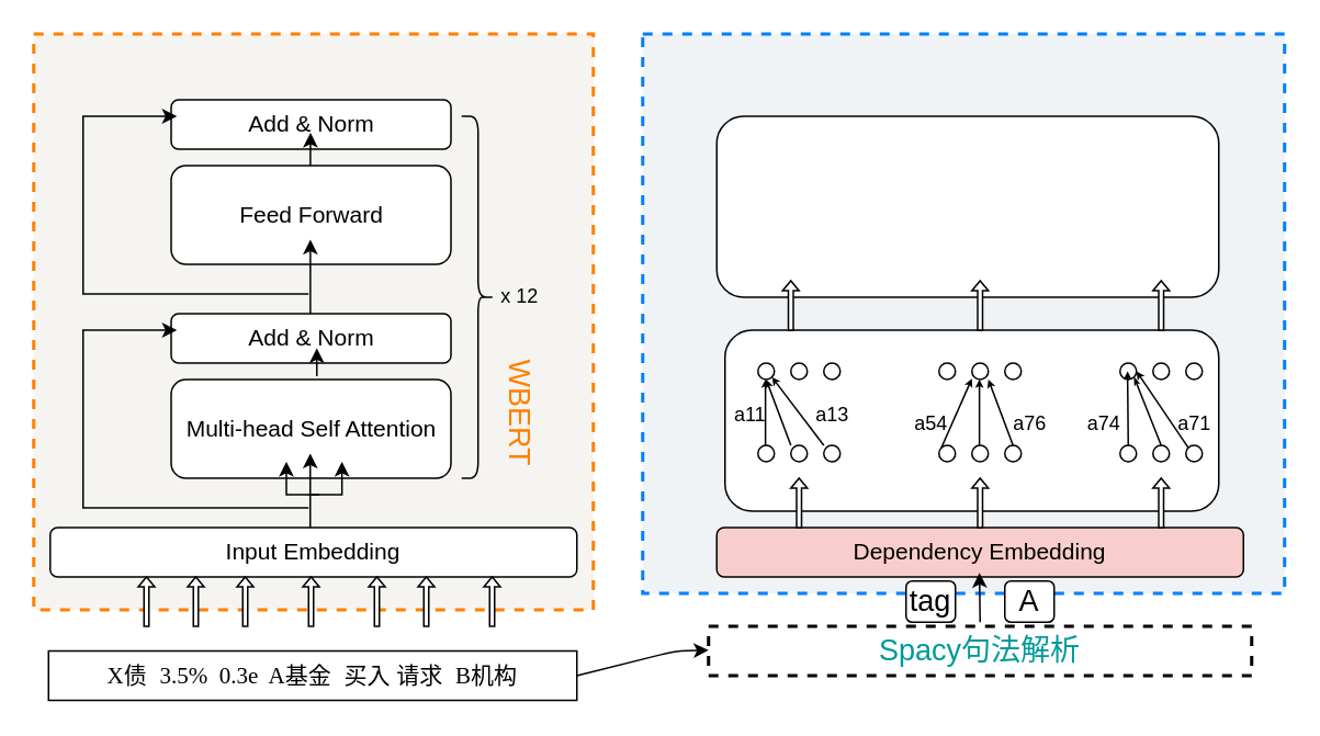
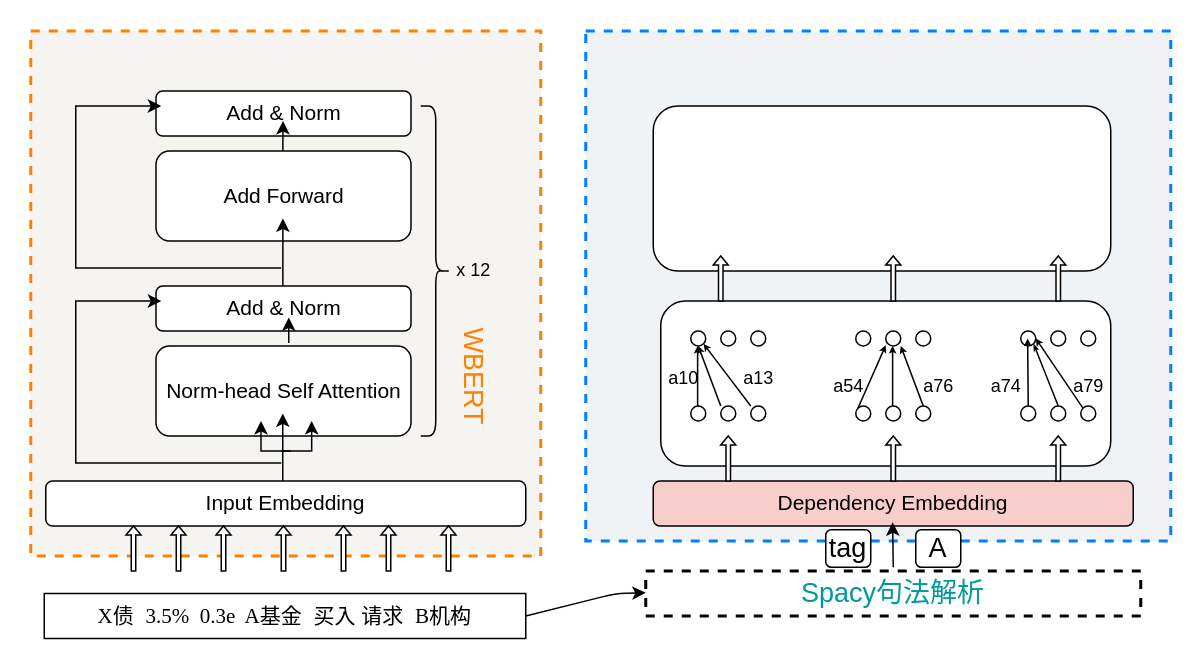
  <mxCell id="0" />
  <mxCell id="1" parent="0" />
  <mxCell id="2" value="" style="rounded=0;whiteSpace=wrap;html=1;sketch=0;fontSize=18;dashed=1;strokeWidth=2;fillColor=#F0F3F5;strokeColor=#007FFF;fontColor=#333333;" vertex="1" parent="1"><mxGeometry x="390" y="20" width="390" height="340" as="geometry" /></mxCell>
  <mxCell id="3" value="" style="rounded=1;whiteSpace=wrap;html=1;sketch=0;fontSize=12;fontColor=#000000;strokeColor=#000000;strokeWidth=1;fillColor=#FFFFFF;" vertex="1" parent="1"><mxGeometry x="440" y="200" width="300" height="110" as="geometry" /></mxCell>
  <mxCell id="4" value="" style="rounded=0;whiteSpace=wrap;html=1;sketch=0;fontSize=18;dashed=1;strokeWidth=2;fillColor=#F5F4F0;strokeColor=#FF8000;fontColor=#333333;" vertex="1" parent="1"><mxGeometry x="20" y="20" width="340" height="350" as="geometry" /></mxCell>
  <mxCell id="5" value="&lt;p style=&quot;margin-top: 0pt ; margin-bottom: 0pt ; margin-left: 0in ; text-align: left ; direction: ltr ; unicode-bidi: embed ; word-break: normal ; font-size: 14px&quot;&gt;&lt;span style=&quot;font-family: &amp;#34;times new roman&amp;#34;&quot;&gt;X&lt;/span&gt;&lt;span&gt;债&amp;nbsp; &lt;/span&gt;&lt;span style=&quot;font-family: &amp;#34;times new roman&amp;#34;&quot;&gt;3.5%&amp;nbsp; 0.3e&amp;nbsp; A&lt;/span&gt;&lt;span&gt;基金&amp;nbsp; 买入 请求&amp;nbsp; &lt;/span&gt;&lt;span style=&quot;font-family: &amp;#34;times new roman&amp;#34;&quot;&gt;B&lt;/span&gt;&lt;span&gt;机构&lt;/span&gt;&lt;/p&gt;" style="rounded=0;whiteSpace=wrap;html=1;" vertex="1" parent="1"><mxGeometry x="29" y="395" width="321" height="30" as="geometry" /></mxCell>
  <mxCell id="6" value="Input Embedding" style="rounded=1;whiteSpace=wrap;html=1;fontSize=14;strokeWidth=1;" vertex="1" parent="1"><mxGeometry x="30" y="320" width="320" height="30" as="geometry" /></mxCell>
  <mxCell id="7" value="" style="shape=singleArrow;direction=north;whiteSpace=wrap;html=1;fontSize=14;strokeWidth=1;" vertex="1" parent="1"><mxGeometry x="83.5" y="350" width="10" height="30" as="geometry" /></mxCell>
  <mxCell id="8" value="" style="shape=singleArrow;direction=north;whiteSpace=wrap;html=1;fontSize=14;strokeWidth=1;" vertex="1" parent="1"><mxGeometry x="113.5" y="350" width="10" height="30" as="geometry" /></mxCell>
  <mxCell id="9" value="" style="shape=singleArrow;direction=north;whiteSpace=wrap;html=1;fontSize=14;strokeWidth=1;" vertex="1" parent="1"><mxGeometry x="143.5" y="350" width="10" height="30" as="geometry" /></mxCell>
  <mxCell id="10" value="" style="shape=singleArrow;direction=north;whiteSpace=wrap;html=1;fontSize=14;strokeWidth=1;" vertex="1" parent="1"><mxGeometry x="183.5" y="350" width="10" height="30" as="geometry" /></mxCell>
  <mxCell id="11" value="" style="shape=singleArrow;direction=north;whiteSpace=wrap;html=1;fontSize=14;strokeWidth=1;" vertex="1" parent="1"><mxGeometry x="223.5" y="350" width="10" height="30" as="geometry" /></mxCell>
  <mxCell id="12" value="" style="shape=singleArrow;direction=north;whiteSpace=wrap;html=1;fontSize=14;strokeWidth=1;" vertex="1" parent="1"><mxGeometry x="253.5" y="350" width="10" height="30" as="geometry" /></mxCell>
  <mxCell id="13" value="" style="shape=singleArrow;direction=north;whiteSpace=wrap;html=1;fontSize=14;strokeWidth=1;" vertex="1" parent="1"><mxGeometry x="293.5" y="350" width="10" height="30" as="geometry" /></mxCell>
- <mxCell id="14" value="Multi-head Self Attention" style="rounded=1;whiteSpace=wrap;html=1;fontSize=14;strokeWidth=1;" vertex="1" parent="1"><mxGeometry x="103.5" y="230" width="170" height="60" as="geometry" /></mxCell>
+ <mxCell id="14" value="Norm-head Self Attention" style="rounded=1;whiteSpace=wrap;html=1;fontSize=14;strokeWidth=1;" vertex="1" parent="1"><mxGeometry x="103.5" y="230" width="170" height="60" as="geometry" /></mxCell>
  <mxCell id="15" style="edgeStyle=none;shape=flexArrow;rounded=0;orthogonalLoop=1;jettySize=auto;html=1;exitX=0.5;exitY=0;exitDx=0;exitDy=0;fontSize=14;" edge="1" parent="1" source="14" target="14"><mxGeometry relative="1" as="geometry" /></mxCell>
  <mxCell id="16" value="Add &amp;amp; Norm" style="rounded=1;whiteSpace=wrap;html=1;fontSize=14;strokeWidth=1;" vertex="1" parent="1"><mxGeometry x="103.5" y="190" width="170" height="30" as="geometry" /></mxCell>
  <mxCell id="17" value="" style="edgeStyle=elbowEdgeStyle;elbow=horizontal;endArrow=classic;html=1;rounded=0;fontSize=14;exitX=0;exitY=0;exitDx=12;exitDy=3.5;exitPerimeter=0;" edge="1" parent="1"><mxGeometry width="50" height="50" relative="1" as="geometry"><mxPoint x="187" y="308" as="sourcePoint" /><mxPoint x="107" y="200" as="targetPoint" /><Array as="points"><mxPoint x="50" y="220" /><mxPoint x="80" y="200" /><mxPoint x="60" y="220" /><mxPoint x="80" y="210" /><mxPoint x="83.5" y="230" /></Array></mxGeometry></mxCell>
  <mxCell id="18" value="" style="endArrow=classic;html=1;rounded=0;fontSize=14;" edge="1" parent="1"><mxGeometry width="50" height="50" relative="1" as="geometry"><mxPoint x="188" y="320" as="sourcePoint" /><mxPoint x="188" y="275" as="targetPoint" /></mxGeometry></mxCell>
  <mxCell id="19" value="" style="edgeStyle=segmentEdgeStyle;endArrow=classic;html=1;rounded=0;fontSize=14;endSize=6;" edge="1" parent="1"><mxGeometry width="50" height="50" relative="1" as="geometry"><mxPoint x="186.75" y="300" as="sourcePoint" /><mxPoint x="207.25" y="280" as="targetPoint" /></mxGeometry></mxCell>
  <mxCell id="20" value="" style="edgeStyle=segmentEdgeStyle;endArrow=classic;html=1;rounded=0;fontSize=14;endSize=6;" edge="1" parent="1"><mxGeometry width="50" height="50" relative="1" as="geometry"><mxPoint x="193.5" y="300" as="sourcePoint" /><mxPoint x="173.5" y="280" as="targetPoint" /></mxGeometry></mxCell>
  <mxCell id="21" value="" style="endArrow=classic;html=1;rounded=0;fontSize=14;endSize=6;targetPerimeterSpacing=10;sourcePerimeterSpacing=10;jumpStyle=sharp;jumpSize=16;" edge="1" parent="1"><mxGeometry width="50" height="50" relative="1" as="geometry"><mxPoint x="192" y="228" as="sourcePoint" /><mxPoint x="192" y="211" as="targetPoint" /><Array as="points" /></mxGeometry></mxCell>
- <mxCell id="22" value="Feed Forward" style="rounded=1;whiteSpace=wrap;html=1;fontSize=14;strokeWidth=1;" vertex="1" parent="1"><mxGeometry x="103.5" y="100" width="170" height="60" as="geometry" /></mxCell>
+ <mxCell id="22" value="Add Forward" style="rounded=1;whiteSpace=wrap;html=1;fontSize=14;strokeWidth=1;" vertex="1" parent="1"><mxGeometry x="103.5" y="100" width="170" height="60" as="geometry" /></mxCell>
  <mxCell id="23" value="" style="endArrow=classic;html=1;rounded=0;fontSize=14;" edge="1" parent="1"><mxGeometry width="50" height="50" relative="1" as="geometry"><mxPoint x="188.08" y="190" as="sourcePoint" /><mxPoint x="188.08" y="145" as="targetPoint" /></mxGeometry></mxCell>
  <mxCell id="24" value="Add &amp;amp; Norm" style="rounded=1;whiteSpace=wrap;html=1;fontSize=14;strokeWidth=1;" vertex="1" parent="1"><mxGeometry x="103.5" y="60" width="170" height="30" as="geometry" /></mxCell>
  <mxCell id="25" value="" style="endArrow=classic;html=1;rounded=0;fontSize=14;endSize=6;sourcePerimeterSpacing=10;targetPerimeterSpacing=10;elbow=vertical;jumpStyle=sharp;jumpSize=16;" edge="1" parent="1"><mxGeometry width="50" height="50" relative="1" as="geometry"><mxPoint x="188.08" y="100" as="sourcePoint" /><mxPoint x="188.16" y="80" as="targetPoint" /></mxGeometry></mxCell>
  <mxCell id="26" value="" style="edgeStyle=elbowEdgeStyle;elbow=horizontal;endArrow=classic;html=1;rounded=0;fontSize=14;exitX=0;exitY=0;exitDx=12;exitDy=3.5;exitPerimeter=0;" edge="1" parent="1"><mxGeometry width="50" height="50" relative="1" as="geometry"><mxPoint x="187" y="178" as="sourcePoint" /><mxPoint x="107" y="70" as="targetPoint" /><Array as="points"><mxPoint x="50" y="90" /><mxPoint x="80" y="70" /><mxPoint x="60" y="90" /><mxPoint x="80" y="80" /><mxPoint x="83.5" y="100" /></Array></mxGeometry></mxCell>
  <mxCell id="27" value="" style="shape=curlyBracket;whiteSpace=wrap;html=1;rounded=1;flipH=1;fontSize=14;strokeWidth=1;" vertex="1" parent="1"><mxGeometry x="280" y="70" width="20" height="220" as="geometry" /></mxCell>
  <mxCell id="28" value="x 12" style="text;html=1;resizable=0;autosize=1;align=center;verticalAlign=middle;points=[];fillColor=none;strokeColor=none;rounded=0;sketch=0;" vertex="1" parent="1"><mxGeometry x="295" y="170" width="40" height="20" as="geometry" /></mxCell>
  <mxCell id="29" value="&lt;font style=&quot;font-size: 18px&quot; color=&quot;#ff8000&quot;&gt;WBERT&lt;/font&gt;" style="text;html=1;resizable=0;autosize=1;align=center;verticalAlign=middle;points=[];fillColor=none;strokeColor=none;rounded=0;sketch=0;rotation=90;" vertex="1" parent="1"><mxGeometry x="275" y="240" width="80" height="20" as="geometry" /></mxCell>
  <mxCell id="30" value="&lt;font color=&quot;#009999&quot;&gt;Spacy句法解析&lt;/font&gt;" style="rounded=0;whiteSpace=wrap;html=1;dashed=1;sketch=0;fontSize=18;fontColor=#FF8000;strokeColor=#000000;strokeWidth=2;fillColor=#FFFFFF;" vertex="1" parent="1"><mxGeometry x="430" y="380" width="330" height="30" as="geometry" /></mxCell>
  <mxCell id="31" value="" style="endArrow=classic;html=1;rounded=1;sketch=0;fontSize=18;fontColor=#FF8000;curved=0;exitX=1;exitY=0.5;exitDx=0;exitDy=0;" edge="1" parent="1" source="5"><mxGeometry width="50" height="50" relative="1" as="geometry"><mxPoint x="360" y="394.58" as="sourcePoint" /><mxPoint x="430" y="394.58" as="targetPoint" /><Array as="points"><mxPoint x="410" y="395" /></Array></mxGeometry></mxCell>
  <mxCell id="32" value="Dependency Embedding" style="rounded=1;whiteSpace=wrap;html=1;fontSize=14;strokeWidth=1;fillColor=#f8cecc;" vertex="1" parent="1"><mxGeometry x="435" y="320" width="320" height="30" as="geometry" /></mxCell>
  <mxCell id="33" value="" style="endArrow=classic;html=1;rounded=1;sketch=0;fontSize=18;fontColor=#009999;curved=0;" edge="1" parent="1"><mxGeometry width="50" height="50" relative="1" as="geometry"><mxPoint x="595" y="377.5" as="sourcePoint" /><mxPoint x="594.58" y="347.5" as="targetPoint" /></mxGeometry></mxCell>
  <mxCell id="34" value="&lt;font color=&quot;#000000&quot;&gt;A&lt;/font&gt;" style="rounded=1;whiteSpace=wrap;html=1;sketch=0;fontSize=18;fontColor=#009999;strokeColor=#000000;strokeWidth=1;fillColor=#FFFFFF;" vertex="1" parent="1"><mxGeometry x="610" y="352.5" width="30" height="25" as="geometry" /></mxCell>
  <mxCell id="35" value="&lt;font color=&quot;#000000&quot;&gt;tag&lt;/font&gt;" style="rounded=1;whiteSpace=wrap;html=1;sketch=0;fontSize=18;fontColor=#009999;strokeColor=#000000;strokeWidth=1;fillColor=#FFFFFF;" vertex="1" parent="1"><mxGeometry x="550" y="352.5" width="30" height="25" as="geometry" /></mxCell>
  <mxCell id="36" value="" style="shape=singleArrow;direction=north;whiteSpace=wrap;html=1;fontSize=14;strokeWidth=1;" vertex="1" parent="1"><mxGeometry x="480" y="290" width="10" height="30" as="geometry" /></mxCell>
  <mxCell id="37" value="" style="shape=singleArrow;direction=north;whiteSpace=wrap;html=1;fontSize=14;strokeWidth=1;" vertex="1" parent="1"><mxGeometry x="590" y="290" width="10" height="30" as="geometry" /></mxCell>
  <mxCell id="38" value="" style="shape=singleArrow;direction=north;whiteSpace=wrap;html=1;fontSize=14;strokeWidth=1;" vertex="1" parent="1"><mxGeometry x="700" y="290" width="10" height="30" as="geometry" /></mxCell>
  <mxCell id="39" value="" style="ellipse;whiteSpace=wrap;html=1;aspect=fixed;rounded=0;sketch=0;fontSize=18;fontColor=#000000;strokeColor=#000000;strokeWidth=1;fillColor=#FFFFFF;" vertex="1" parent="1"><mxGeometry x="460" y="270" width="10" height="10" as="geometry" /></mxCell>
  <mxCell id="40" value="" style="ellipse;whiteSpace=wrap;html=1;aspect=fixed;rounded=0;sketch=0;fontSize=18;fontColor=#000000;strokeColor=#000000;strokeWidth=1;fillColor=#FFFFFF;" vertex="1" parent="1"><mxGeometry x="480" y="270" width="10" height="10" as="geometry" /></mxCell>
  <mxCell id="41" value="" style="ellipse;whiteSpace=wrap;html=1;aspect=fixed;rounded=0;sketch=0;fontSize=18;fontColor=#000000;strokeColor=#000000;strokeWidth=1;fillColor=#FFFFFF;" vertex="1" parent="1"><mxGeometry x="500" y="270" width="10" height="10" as="geometry" /></mxCell>
  <mxCell id="42" value="" style="ellipse;whiteSpace=wrap;html=1;aspect=fixed;rounded=0;sketch=0;fontSize=18;fontColor=#000000;strokeColor=#000000;strokeWidth=1;fillColor=#FFFFFF;" vertex="1" parent="1"><mxGeometry x="590" y="270" width="10" height="10" as="geometry" /></mxCell>
  <mxCell id="43" value="" style="ellipse;whiteSpace=wrap;html=1;aspect=fixed;rounded=0;sketch=0;fontSize=18;fontColor=#000000;strokeColor=#000000;strokeWidth=1;fillColor=#FFFFFF;" vertex="1" parent="1"><mxGeometry x="700" y="270" width="10" height="10" as="geometry" /></mxCell>
  <mxCell id="44" value="" style="ellipse;whiteSpace=wrap;html=1;aspect=fixed;rounded=0;sketch=0;fontSize=18;fontColor=#000000;strokeColor=#000000;strokeWidth=1;fillColor=#FFFFFF;" vertex="1" parent="1"><mxGeometry x="610" y="270" width="10" height="10" as="geometry" /></mxCell>
  <mxCell id="45" value="" style="ellipse;whiteSpace=wrap;html=1;aspect=fixed;rounded=0;sketch=0;fontSize=18;fontColor=#000000;strokeColor=#000000;strokeWidth=1;fillColor=#FFFFFF;" vertex="1" parent="1"><mxGeometry x="570" y="270" width="10" height="10" as="geometry" /></mxCell>
  <mxCell id="46" value="" style="ellipse;whiteSpace=wrap;html=1;aspect=fixed;rounded=0;sketch=0;fontSize=18;fontColor=#000000;strokeColor=#000000;strokeWidth=1;fillColor=#FFFFFF;" vertex="1" parent="1"><mxGeometry x="680" y="270" width="10" height="10" as="geometry" /></mxCell>
  <mxCell id="47" value="" style="ellipse;whiteSpace=wrap;html=1;aspect=fixed;rounded=0;sketch=0;fontSize=18;fontColor=#000000;strokeColor=#000000;strokeWidth=1;fillColor=#FFFFFF;" vertex="1" parent="1"><mxGeometry x="720" y="270" width="10" height="10" as="geometry" /></mxCell>
  <mxCell id="48" value="" style="ellipse;whiteSpace=wrap;html=1;aspect=fixed;rounded=0;sketch=0;fontSize=18;fontColor=#000000;strokeColor=#000000;strokeWidth=1;fillColor=#FFFFFF;" vertex="1" parent="1"><mxGeometry x="460" y="220" width="10" height="10" as="geometry" /></mxCell>
  <mxCell id="49" value="" style="endArrow=classic;html=1;rounded=1;sketch=0;fontSize=18;fontColor=#000000;curved=0;endSize=2;" edge="1" parent="1"><mxGeometry width="50" height="50" relative="1" as="geometry"><mxPoint x="464.58" y="270" as="sourcePoint" /><mxPoint x="464.58" y="230" as="targetPoint" /></mxGeometry></mxCell>
  <mxCell id="50" value="" style="endArrow=classic;html=1;rounded=1;sketch=0;fontSize=18;fontColor=#000000;curved=0;endSize=2;entryX=0.5;entryY=1;entryDx=0;entryDy=0;" edge="1" parent="1" target="48"><mxGeometry width="50" height="50" relative="1" as="geometry"><mxPoint x="480" y="270" as="sourcePoint" /><mxPoint x="470" y="230" as="targetPoint" /></mxGeometry></mxCell>
  <mxCell id="51" value="" style="endArrow=classic;html=1;rounded=1;sketch=0;fontSize=18;fontColor=#000000;curved=0;entryX=1;entryY=1;entryDx=0;entryDy=0;endSize=2;" edge="1" parent="1" target="48"><mxGeometry width="50" height="50" relative="1" as="geometry"><mxPoint x="500" y="270" as="sourcePoint" /><mxPoint x="490" y="230" as="targetPoint" /></mxGeometry></mxCell>
  <mxCell id="52" value="" style="ellipse;whiteSpace=wrap;html=1;aspect=fixed;rounded=0;sketch=0;fontSize=18;fontColor=#000000;strokeColor=#000000;strokeWidth=1;fillColor=#FFFFFF;" vertex="1" parent="1"><mxGeometry x="480" y="220" width="10" height="10" as="geometry" /></mxCell>
  <mxCell id="53" value="" style="ellipse;whiteSpace=wrap;html=1;aspect=fixed;rounded=0;sketch=0;fontSize=18;fontColor=#000000;strokeColor=#000000;strokeWidth=1;fillColor=#FFFFFF;" vertex="1" parent="1"><mxGeometry x="500" y="220" width="10" height="10" as="geometry" /></mxCell>
- <mxCell id="54" value="&lt;font style=&quot;font-size: 12px&quot;&gt;a11&lt;/font&gt;" style="text;html=1;resizable=0;autosize=1;align=center;verticalAlign=middle;points=[];fillColor=none;strokeColor=none;rounded=0;sketch=0;fontSize=18;fontColor=#000000;" vertex="1" parent="1"><mxGeometry x="440" y="235" width="30" height="30" as="geometry" /></mxCell>
+ <mxCell id="54" value="&lt;font style=&quot;font-size: 12px&quot;&gt;a10&lt;/font&gt;" style="text;html=1;resizable=0;autosize=1;align=center;verticalAlign=middle;points=[];fillColor=none;strokeColor=none;rounded=0;sketch=0;fontSize=18;fontColor=#000000;" vertex="1" parent="1"><mxGeometry x="440" y="235" width="30" height="30" as="geometry" /></mxCell>
  <mxCell id="55" value="&lt;font style=&quot;font-size: 12px&quot;&gt;a13&lt;/font&gt;" style="text;html=1;resizable=0;autosize=1;align=center;verticalAlign=middle;points=[];fillColor=none;strokeColor=none;rounded=0;sketch=0;fontSize=18;fontColor=#000000;" vertex="1" parent="1"><mxGeometry x="485" y="235" width="40" height="30" as="geometry" /></mxCell>
  <mxCell id="56" value="" style="ellipse;whiteSpace=wrap;html=1;aspect=fixed;rounded=0;sketch=0;fontSize=18;fontColor=#000000;strokeColor=#000000;strokeWidth=1;fillColor=#FFFFFF;" vertex="1" parent="1"><mxGeometry x="570" y="220" width="10" height="10" as="geometry" /></mxCell>
  <mxCell id="57" value="" style="ellipse;whiteSpace=wrap;html=1;aspect=fixed;rounded=0;sketch=0;fontSize=18;fontColor=#000000;strokeColor=#000000;strokeWidth=1;fillColor=#FFFFFF;" vertex="1" parent="1"><mxGeometry x="590" y="220" width="10" height="10" as="geometry" /></mxCell>
  <mxCell id="58" value="" style="ellipse;whiteSpace=wrap;html=1;aspect=fixed;rounded=0;sketch=0;fontSize=18;fontColor=#000000;strokeColor=#000000;strokeWidth=1;fillColor=#FFFFFF;" vertex="1" parent="1"><mxGeometry x="610" y="220" width="10" height="10" as="geometry" /></mxCell>
  <mxCell id="59" value="" style="ellipse;whiteSpace=wrap;html=1;aspect=fixed;rounded=0;sketch=0;fontSize=18;fontColor=#000000;strokeColor=#000000;strokeWidth=1;fillColor=#FFFFFF;" vertex="1" parent="1"><mxGeometry x="680" y="220" width="10" height="10" as="geometry" /></mxCell>
  <mxCell id="60" value="" style="ellipse;whiteSpace=wrap;html=1;aspect=fixed;rounded=0;sketch=0;fontSize=18;fontColor=#000000;strokeColor=#000000;strokeWidth=1;fillColor=#FFFFFF;" vertex="1" parent="1"><mxGeometry x="700" y="220" width="10" height="10" as="geometry" /></mxCell>
  <mxCell id="61" value="" style="ellipse;whiteSpace=wrap;html=1;aspect=fixed;rounded=0;sketch=0;fontSize=18;fontColor=#000000;strokeColor=#000000;strokeWidth=1;fillColor=#FFFFFF;" vertex="1" parent="1"><mxGeometry x="720" y="220" width="10" height="10" as="geometry" /></mxCell>
  <mxCell id="62" value="" style="endArrow=classic;html=1;rounded=1;sketch=0;fontSize=12;fontColor=#000000;elbow=vertical;endSize=2;" edge="1" parent="1"><mxGeometry width="50" height="50" relative="1" as="geometry"><mxPoint x="594.58" y="270" as="sourcePoint" /><mxPoint x="594.58" y="230" as="targetPoint" /></mxGeometry></mxCell>
  <mxCell id="63" value="" style="endArrow=classic;html=1;rounded=1;sketch=0;fontSize=12;fontColor=#000000;elbow=vertical;exitX=0.5;exitY=0;exitDx=0;exitDy=0;endSize=2;" edge="1" parent="1" source="44"><mxGeometry width="50" height="50" relative="1" as="geometry"><mxPoint x="620" y="290" as="sourcePoint" /><mxPoint x="600" y="230" as="targetPoint" /></mxGeometry></mxCell>
  <mxCell id="64" value="" style="endArrow=classic;html=1;rounded=1;sketch=0;fontSize=12;fontColor=#000000;elbow=vertical;exitX=0;exitY=0;exitDx=0;exitDy=0;endSize=2;" edge="1" parent="1" source="45"><mxGeometry width="50" height="50" relative="1" as="geometry"><mxPoint x="570" y="265" as="sourcePoint" /><mxPoint x="590" y="229.5" as="targetPoint" /></mxGeometry></mxCell>
  <mxCell id="65" value="&lt;font style=&quot;font-size: 12px&quot;&gt;a54&lt;/font&gt;" style="text;html=1;resizable=0;autosize=1;align=center;verticalAlign=middle;points=[];fillColor=none;strokeColor=none;rounded=0;sketch=0;fontSize=18;fontColor=#000000;" vertex="1" parent="1"><mxGeometry x="545" y="240" width="40" height="30" as="geometry" /></mxCell>
  <mxCell id="66" value="&lt;font style=&quot;font-size: 12px&quot;&gt;a76&lt;/font&gt;" style="text;html=1;resizable=0;autosize=1;align=center;verticalAlign=middle;points=[];fillColor=none;strokeColor=none;rounded=0;sketch=0;fontSize=18;fontColor=#000000;" vertex="1" parent="1"><mxGeometry x="605" y="240" width="40" height="30" as="geometry" /></mxCell>
  <mxCell id="67" value="" style="endArrow=classic;html=1;rounded=1;sketch=0;fontSize=12;fontColor=#000000;elbow=vertical;exitX=0;exitY=0;exitDx=0;exitDy=0;endSize=2;" edge="1" parent="1" source="47"><mxGeometry width="50" height="50" relative="1" as="geometry"><mxPoint x="710" y="265" as="sourcePoint" /><mxPoint x="690" y="225" as="targetPoint" /></mxGeometry></mxCell>
  <mxCell id="68" value="" style="endArrow=classicThin;html=1;rounded=1;sketch=0;fontSize=12;fontColor=#000000;elbow=vertical;exitX=0.5;exitY=0;exitDx=0;exitDy=0;endFill=1;endSize=2;entryX=1;entryY=1;entryDx=0;entryDy=0;" edge="1" parent="1" source="43" target="59"><mxGeometry width="50" height="50" relative="1" as="geometry"><mxPoint x="700" y="270" as="sourcePoint" /><mxPoint x="690" y="225" as="targetPoint" /></mxGeometry></mxCell>
  <mxCell id="69" value="" style="endArrow=classic;html=1;rounded=1;sketch=0;fontSize=12;fontColor=#000000;elbow=vertical;exitX=0.5;exitY=0;exitDx=0;exitDy=0;endSize=2;" edge="1" parent="1" source="46"><mxGeometry width="50" height="50" relative="1" as="geometry"><mxPoint x="684.58" y="265" as="sourcePoint" /><mxPoint x="684.58" y="225" as="targetPoint" /></mxGeometry></mxCell>
- <mxCell id="70" value="&lt;font style=&quot;font-size: 12px&quot;&gt;a71&lt;/font&gt;" style="text;html=1;resizable=0;autosize=1;align=center;verticalAlign=middle;points=[];fillColor=none;strokeColor=none;rounded=0;sketch=0;fontSize=18;fontColor=#000000;" vertex="1" parent="1"><mxGeometry x="705" y="240" width="40" height="30" as="geometry" /></mxCell>
+ <mxCell id="70" value="&lt;font style=&quot;font-size: 12px&quot;&gt;a79&lt;/font&gt;" style="text;html=1;resizable=0;autosize=1;align=center;verticalAlign=middle;points=[];fillColor=none;strokeColor=none;rounded=0;sketch=0;fontSize=18;fontColor=#000000;" vertex="1" parent="1"><mxGeometry x="705" y="240" width="40" height="30" as="geometry" /></mxCell>
  <mxCell id="71" value="" style="rounded=1;whiteSpace=wrap;html=1;sketch=0;fontSize=12;fontColor=#000000;strokeColor=#000000;strokeWidth=1;fillColor=#FFFFFF;" vertex="1" parent="1"><mxGeometry x="435" y="70" width="305" height="110" as="geometry" /></mxCell>
  <mxCell id="72" value="&lt;font style=&quot;font-size: 12px&quot;&gt;a74&lt;/font&gt;" style="text;html=1;resizable=0;autosize=1;align=center;verticalAlign=middle;points=[];fillColor=none;strokeColor=none;rounded=0;sketch=0;fontSize=18;fontColor=#000000;" vertex="1" parent="1"><mxGeometry x="650" y="240" width="40" height="30" as="geometry" /></mxCell>
  <mxCell id="73" value="" style="shape=singleArrow;direction=north;whiteSpace=wrap;html=1;fontSize=14;strokeWidth=1;" vertex="1" parent="1"><mxGeometry x="475" y="170" width="10" height="30" as="geometry" /></mxCell>
  <mxCell id="74" value="" style="shape=singleArrow;direction=north;whiteSpace=wrap;html=1;fontSize=14;strokeWidth=1;" vertex="1" parent="1"><mxGeometry x="590" y="170" width="10" height="30" as="geometry" /></mxCell>
  <mxCell id="75" value="" style="shape=singleArrow;direction=north;whiteSpace=wrap;html=1;fontSize=14;strokeWidth=1;" vertex="1" parent="1"><mxGeometry x="700" y="170" width="10" height="30" as="geometry" /></mxCell>
